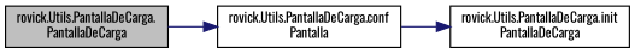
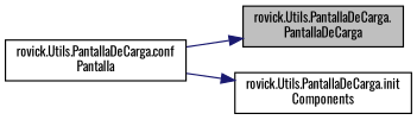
  digraph {
    fontname=Oswald
    rankdir=LR
    node [color=black fillcolor=white fontname=Oswald fontsize=10 shape=record style=filled]
    edge [color=midnightblue fontname=Oswald fontsize=10 labelfontname=Helvetica labelfontsize=10 style=solid]
    n1 [fillcolor=grey75 fontcolor=black height=0.2 label="rovick.Utils.PantallaDeCarga.\lPantallaDeCarga" width=0.4]
    n2 [height=0.2 label="rovick.Utils.PantallaDeCarga.conf\lPantalla" width=0.4]
-   n3 [height=0.2 label="rovick.Utils.PantallaDeCarga.init\lPantallaDeCarga" width=0.4]
-   n1 -> n2
+   n3 [height=0.2 label="rovick.Utils.PantallaDeCarga.init\lComponents" width=0.4]
+   n2 -> n1
    n2 -> n3
  }
